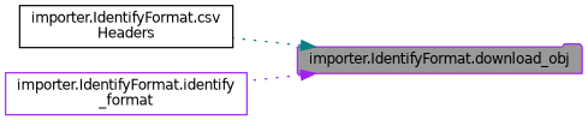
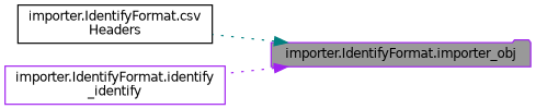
  digraph {
    rankdir=RL
    node [color=purple fillcolor=white fontname=Helvetica fontsize=10 shape=box style=filled]
    edge [dir=back fontname=Helvetica fontsize=10 labelfontname=Helvetica labelfontsize=10 style=dotted]
-   n1 [fillcolor=grey60 fontcolor=black height=0.2 label="importer.IdentifyFormat.download_obj" shape=folder width=0.4]
+   n1 [fillcolor=grey60 fontcolor=black height=0.2 label="importer.IdentifyFormat.importer_obj" shape=folder width=0.4]
    n2 [color=black height=0.2 label="importer.IdentifyFormat.csv\lHeaders" width=0.4]
-   n3 [height=0.2 label="importer.IdentifyFormat.identify\l_format" width=0.4]
+   n3 [height=0.2 label="importer.IdentifyFormat.identify\l_identify" width=0.4]
    n1 -> n2 [color=teal]
    n1 -> n3 [color=purple]
  }
